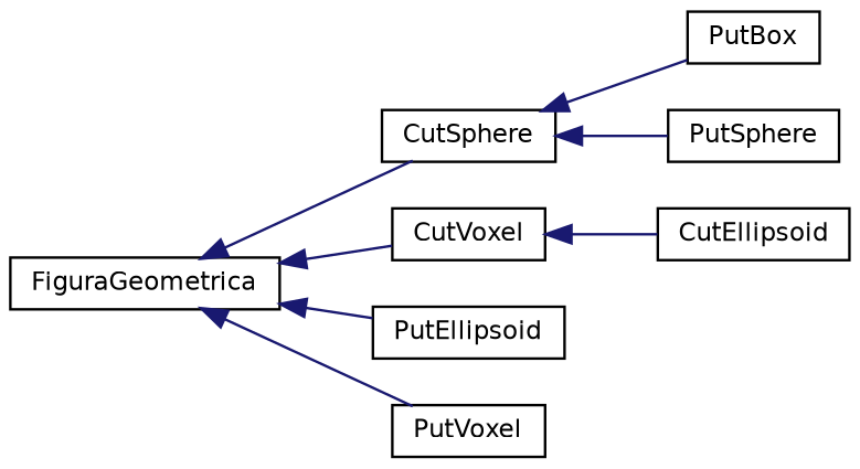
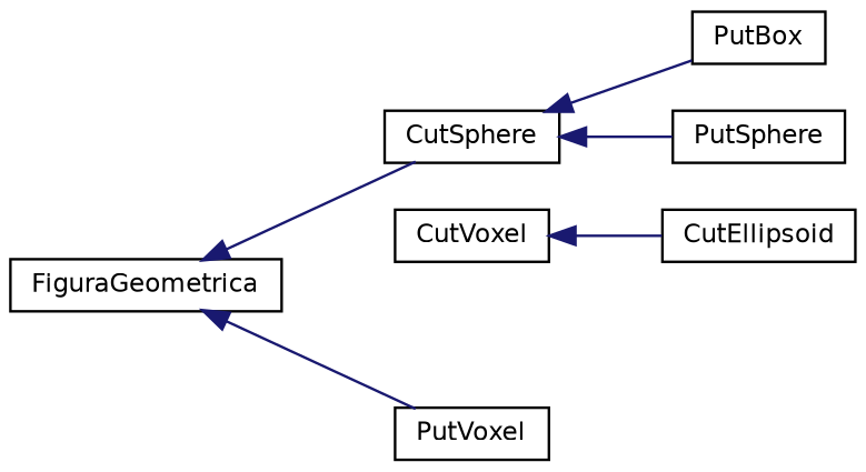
  digraph {
    rankdir=LR
    node [color=black fillcolor=white fontname=Helvetica fontsize=10 shape=record style=filled]
    edge [color=midnightblue dir=back fontname=Helvetica fontsize=10 labelfontname=Helvetica labelfontsize=10 style=solid]
    n1 [height=0.2 label=FiguraGeometrica width=0.4]
    n2 [height=0.2 label=CutSphere width=0.4]
    n3 [height=0.2 label=CutVoxel width=0.4]
-   n4 [height=0.2 label=PutEllipsoid width=0.4]
    n5 [height=0.2 label=PutVoxel width=0.4]
    n6 [height=0.2 label=CutEllipsoid width=0.4]
    n7 [height=0.2 label=PutBox width=0.4]
    n8 [height=0.2 label=PutSphere width=0.4]
    n1 -> n2
-   n1 -> n3
-   n1 -> n4
    n1 -> n5
    n2 -> n7
    n2 -> n8
    n3 -> n6
  }
